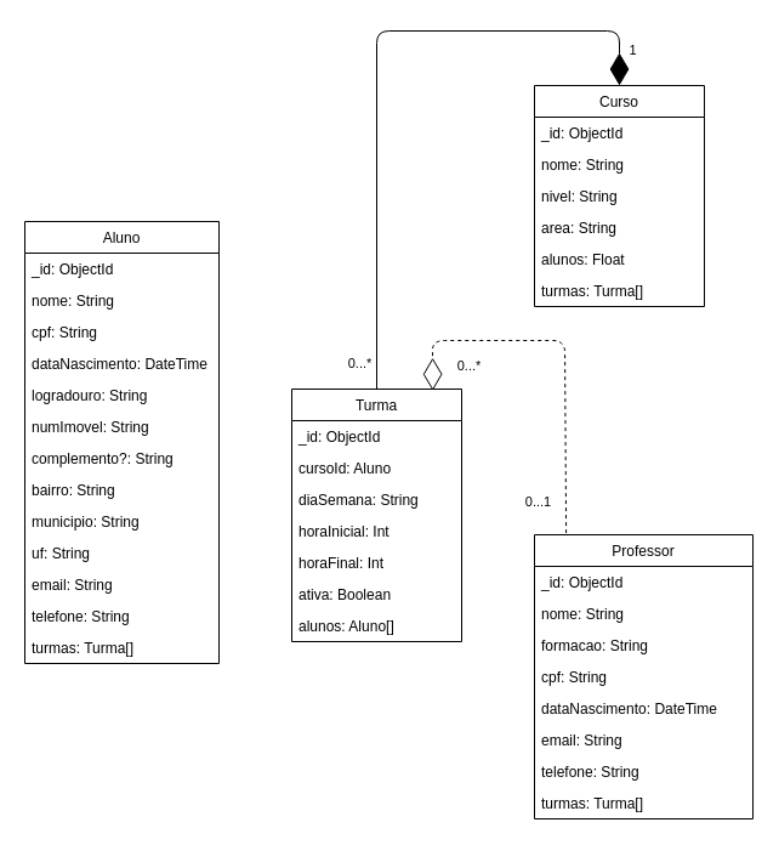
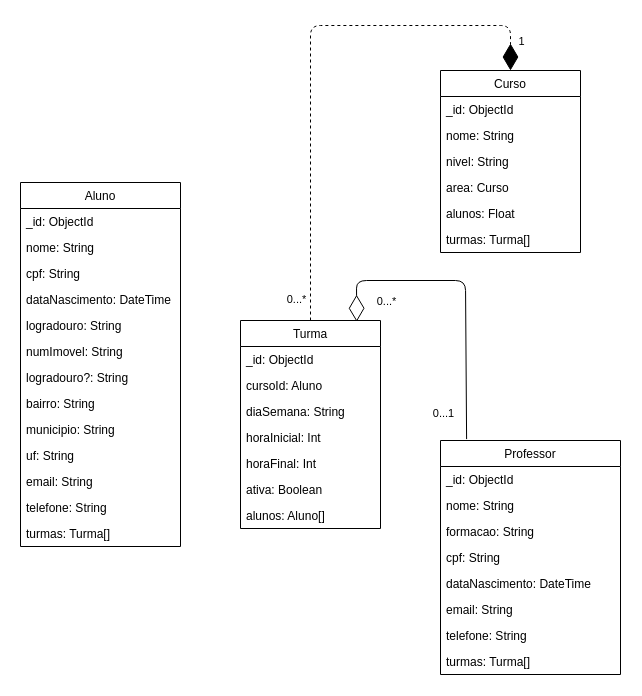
  <mxCell id="0" />
  <mxCell id="1" parent="0" />
  <mxCell id="2" value="Aluno" style="swimlane;fontStyle=0;childLayout=stackLayout;horizontal=1;startSize=26;fillColor=none;horizontalStack=0;resizeParent=1;resizeParentMax=0;resizeLast=0;collapsible=1;marginBottom=0;" parent="1" vertex="1"><mxGeometry x="20" y="177" width="160" height="364" as="geometry" /></mxCell>
  <mxCell id="3" value="_id: ObjectId" style="text;strokeColor=none;fillColor=none;align=left;verticalAlign=top;spacingLeft=4;spacingRight=4;overflow=hidden;rotatable=0;points=[[0,0.5],[1,0.5]];portConstraint=eastwest;" parent="2" vertex="1"><mxGeometry y="26" width="160" height="26" as="geometry" /></mxCell>
  <mxCell id="4" value="nome: String" style="text;strokeColor=none;fillColor=none;align=left;verticalAlign=top;spacingLeft=4;spacingRight=4;overflow=hidden;rotatable=0;points=[[0,0.5],[1,0.5]];portConstraint=eastwest;" parent="2" vertex="1"><mxGeometry y="52" width="160" height="26" as="geometry" /></mxCell>
  <mxCell id="5" value="cpf: String" style="text;strokeColor=none;fillColor=none;align=left;verticalAlign=top;spacingLeft=4;spacingRight=4;overflow=hidden;rotatable=0;points=[[0,0.5],[1,0.5]];portConstraint=eastwest;" parent="2" vertex="1"><mxGeometry y="78" width="160" height="26" as="geometry" /></mxCell>
  <mxCell id="6" value="dataNascimento: DateTime" style="text;strokeColor=none;fillColor=none;align=left;verticalAlign=top;spacingLeft=4;spacingRight=4;overflow=hidden;rotatable=0;points=[[0,0.5],[1,0.5]];portConstraint=eastwest;" parent="2" vertex="1"><mxGeometry y="104" width="160" height="26" as="geometry" /></mxCell>
  <mxCell id="7" value="logradouro: String" style="text;strokeColor=none;fillColor=none;align=left;verticalAlign=top;spacingLeft=4;spacingRight=4;overflow=hidden;rotatable=0;points=[[0,0.5],[1,0.5]];portConstraint=eastwest;" parent="2" vertex="1"><mxGeometry y="130" width="160" height="26" as="geometry" /></mxCell>
  <mxCell id="8" value="numImovel: String" style="text;strokeColor=none;fillColor=none;align=left;verticalAlign=top;spacingLeft=4;spacingRight=4;overflow=hidden;rotatable=0;points=[[0,0.5],[1,0.5]];portConstraint=eastwest;" parent="2" vertex="1"><mxGeometry y="156" width="160" height="26" as="geometry" /></mxCell>
- <mxCell id="9" value="complemento?: String" style="text;strokeColor=none;fillColor=none;align=left;verticalAlign=top;spacingLeft=4;spacingRight=4;overflow=hidden;rotatable=0;points=[[0,0.5],[1,0.5]];portConstraint=eastwest;" parent="2" vertex="1"><mxGeometry y="182" width="160" height="26" as="geometry" /></mxCell>
+ <mxCell id="9" value="logradouro?: String" style="text;strokeColor=none;fillColor=none;align=left;verticalAlign=top;spacingLeft=4;spacingRight=4;overflow=hidden;rotatable=0;points=[[0,0.5],[1,0.5]];portConstraint=eastwest;" parent="2" vertex="1"><mxGeometry y="182" width="160" height="26" as="geometry" /></mxCell>
  <mxCell id="10" value="bairro: String" style="text;strokeColor=none;fillColor=none;align=left;verticalAlign=top;spacingLeft=4;spacingRight=4;overflow=hidden;rotatable=0;points=[[0,0.5],[1,0.5]];portConstraint=eastwest;" parent="2" vertex="1"><mxGeometry y="208" width="160" height="26" as="geometry" /></mxCell>
  <mxCell id="11" value="municipio: String" style="text;strokeColor=none;fillColor=none;align=left;verticalAlign=top;spacingLeft=4;spacingRight=4;overflow=hidden;rotatable=0;points=[[0,0.5],[1,0.5]];portConstraint=eastwest;" parent="2" vertex="1"><mxGeometry y="234" width="160" height="26" as="geometry" /></mxCell>
  <mxCell id="12" value="uf: String" style="text;strokeColor=none;fillColor=none;align=left;verticalAlign=top;spacingLeft=4;spacingRight=4;overflow=hidden;rotatable=0;points=[[0,0.5],[1,0.5]];portConstraint=eastwest;" parent="2" vertex="1"><mxGeometry y="260" width="160" height="26" as="geometry" /></mxCell>
  <mxCell id="13" value="email: String" style="text;strokeColor=none;fillColor=none;align=left;verticalAlign=top;spacingLeft=4;spacingRight=4;overflow=hidden;rotatable=0;points=[[0,0.5],[1,0.5]];portConstraint=eastwest;" parent="2" vertex="1"><mxGeometry y="286" width="160" height="26" as="geometry" /></mxCell>
  <mxCell id="14" value="telefone: String" style="text;strokeColor=none;fillColor=none;align=left;verticalAlign=top;spacingLeft=4;spacingRight=4;overflow=hidden;rotatable=0;points=[[0,0.5],[1,0.5]];portConstraint=eastwest;" parent="2" vertex="1"><mxGeometry y="312" width="160" height="26" as="geometry" /></mxCell>
  <mxCell id="15" value="turmas: Turma[]" style="text;strokeColor=none;fillColor=none;align=left;verticalAlign=top;spacingLeft=4;spacingRight=4;overflow=hidden;rotatable=0;points=[[0,0.5],[1,0.5]];portConstraint=eastwest;" parent="2" vertex="1"><mxGeometry y="338" width="160" height="26" as="geometry" /></mxCell>
  <mxCell id="16" value="Professor" style="swimlane;fontStyle=0;childLayout=stackLayout;horizontal=1;startSize=26;fillColor=none;horizontalStack=0;resizeParent=1;resizeParentMax=0;resizeLast=0;collapsible=1;marginBottom=0;" parent="1" vertex="1"><mxGeometry x="440" y="435" width="180" height="234" as="geometry" /></mxCell>
  <mxCell id="17" value="_id: ObjectId" style="text;strokeColor=none;fillColor=none;align=left;verticalAlign=top;spacingLeft=4;spacingRight=4;overflow=hidden;rotatable=0;points=[[0,0.5],[1,0.5]];portConstraint=eastwest;" parent="16" vertex="1"><mxGeometry y="26" width="180" height="26" as="geometry" /></mxCell>
  <mxCell id="18" value="nome: String" style="text;strokeColor=none;fillColor=none;align=left;verticalAlign=top;spacingLeft=4;spacingRight=4;overflow=hidden;rotatable=0;points=[[0,0.5],[1,0.5]];portConstraint=eastwest;" parent="16" vertex="1"><mxGeometry y="52" width="180" height="26" as="geometry" /></mxCell>
  <mxCell id="19" value="formacao: String" style="text;strokeColor=none;fillColor=none;align=left;verticalAlign=top;spacingLeft=4;spacingRight=4;overflow=hidden;rotatable=0;points=[[0,0.5],[1,0.5]];portConstraint=eastwest;" parent="16" vertex="1"><mxGeometry y="78" width="180" height="26" as="geometry" /></mxCell>
  <mxCell id="20" value="cpf: String" style="text;strokeColor=none;fillColor=none;align=left;verticalAlign=top;spacingLeft=4;spacingRight=4;overflow=hidden;rotatable=0;points=[[0,0.5],[1,0.5]];portConstraint=eastwest;" parent="16" vertex="1"><mxGeometry y="104" width="180" height="26" as="geometry" /></mxCell>
  <mxCell id="21" value="dataNascimento: DateTime" style="text;strokeColor=none;fillColor=none;align=left;verticalAlign=top;spacingLeft=4;spacingRight=4;overflow=hidden;rotatable=0;points=[[0,0.5],[1,0.5]];portConstraint=eastwest;" parent="16" vertex="1"><mxGeometry y="130" width="180" height="26" as="geometry" /></mxCell>
  <mxCell id="22" value="email: String" style="text;strokeColor=none;fillColor=none;align=left;verticalAlign=top;spacingLeft=4;spacingRight=4;overflow=hidden;rotatable=0;points=[[0,0.5],[1,0.5]];portConstraint=eastwest;" parent="16" vertex="1"><mxGeometry y="156" width="180" height="26" as="geometry" /></mxCell>
  <mxCell id="23" value="telefone: String" style="text;strokeColor=none;fillColor=none;align=left;verticalAlign=top;spacingLeft=4;spacingRight=4;overflow=hidden;rotatable=0;points=[[0,0.5],[1,0.5]];portConstraint=eastwest;" parent="16" vertex="1"><mxGeometry y="182" width="180" height="26" as="geometry" /></mxCell>
  <mxCell id="24" value="turmas: Turma[]" style="text;strokeColor=none;fillColor=none;align=left;verticalAlign=top;spacingLeft=4;spacingRight=4;overflow=hidden;rotatable=0;points=[[0,0.5],[1,0.5]];portConstraint=eastwest;" vertex="1" parent="16"><mxGeometry y="208" width="180" height="26" as="geometry" /></mxCell>
  <mxCell id="25" value="Turma" style="swimlane;fontStyle=0;childLayout=stackLayout;horizontal=1;startSize=26;fillColor=none;horizontalStack=0;resizeParent=1;resizeParentMax=0;resizeLast=0;collapsible=1;marginBottom=0;" parent="1" vertex="1"><mxGeometry x="240" y="315" width="140" height="208" as="geometry" /></mxCell>
  <mxCell id="26" value="_id: ObjectId" style="text;strokeColor=none;fillColor=none;align=left;verticalAlign=top;spacingLeft=4;spacingRight=4;overflow=hidden;rotatable=0;points=[[0,0.5],[1,0.5]];portConstraint=eastwest;" parent="25" vertex="1"><mxGeometry y="26" width="140" height="26" as="geometry" /></mxCell>
  <mxCell id="27" value="cursoId: Aluno" style="text;strokeColor=none;fillColor=none;align=left;verticalAlign=top;spacingLeft=4;spacingRight=4;overflow=hidden;rotatable=0;points=[[0,0.5],[1,0.5]];portConstraint=eastwest;" parent="25" vertex="1"><mxGeometry y="52" width="140" height="26" as="geometry" /></mxCell>
  <mxCell id="28" value="diaSemana: String" style="text;strokeColor=none;fillColor=none;align=left;verticalAlign=top;spacingLeft=4;spacingRight=4;overflow=hidden;rotatable=0;points=[[0,0.5],[1,0.5]];portConstraint=eastwest;" parent="25" vertex="1"><mxGeometry y="78" width="140" height="26" as="geometry" /></mxCell>
  <mxCell id="29" value="horaInicial: Int" style="text;strokeColor=none;fillColor=none;align=left;verticalAlign=top;spacingLeft=4;spacingRight=4;overflow=hidden;rotatable=0;points=[[0,0.5],[1,0.5]];portConstraint=eastwest;" parent="25" vertex="1"><mxGeometry y="104" width="140" height="26" as="geometry" /></mxCell>
  <mxCell id="30" value="horaFinal: Int" style="text;strokeColor=none;fillColor=none;align=left;verticalAlign=top;spacingLeft=4;spacingRight=4;overflow=hidden;rotatable=0;points=[[0,0.5],[1,0.5]];portConstraint=eastwest;" parent="25" vertex="1"><mxGeometry y="130" width="140" height="26" as="geometry" /></mxCell>
  <mxCell id="31" value="ativa: Boolean" style="text;strokeColor=none;fillColor=none;align=left;verticalAlign=top;spacingLeft=4;spacingRight=4;overflow=hidden;rotatable=0;points=[[0,0.5],[1,0.5]];portConstraint=eastwest;" parent="25" vertex="1"><mxGeometry y="156" width="140" height="26" as="geometry" /></mxCell>
  <mxCell id="32" value="alunos: Aluno[]" style="text;strokeColor=none;fillColor=none;align=left;verticalAlign=top;spacingLeft=4;spacingRight=4;overflow=hidden;rotatable=0;points=[[0,0.5],[1,0.5]];portConstraint=eastwest;" vertex="1" parent="25"><mxGeometry y="182" width="140" height="26" as="geometry" /></mxCell>
  <mxCell id="33" value="Curso" style="swimlane;fontStyle=0;childLayout=stackLayout;horizontal=1;startSize=26;fillColor=none;horizontalStack=0;resizeParent=1;resizeParentMax=0;resizeLast=0;collapsible=1;marginBottom=0;" parent="1" vertex="1"><mxGeometry x="440" y="65" width="140" height="182" as="geometry" /></mxCell>
  <mxCell id="34" value="_id: ObjectId" style="text;strokeColor=none;fillColor=none;align=left;verticalAlign=top;spacingLeft=4;spacingRight=4;overflow=hidden;rotatable=0;points=[[0,0.5],[1,0.5]];portConstraint=eastwest;" parent="33" vertex="1"><mxGeometry y="26" width="140" height="26" as="geometry" /></mxCell>
  <mxCell id="35" value="nome: String" style="text;strokeColor=none;fillColor=none;align=left;verticalAlign=top;spacingLeft=4;spacingRight=4;overflow=hidden;rotatable=0;points=[[0,0.5],[1,0.5]];portConstraint=eastwest;" parent="33" vertex="1"><mxGeometry y="52" width="140" height="26" as="geometry" /></mxCell>
  <mxCell id="36" value="nivel: String" style="text;strokeColor=none;fillColor=none;align=left;verticalAlign=top;spacingLeft=4;spacingRight=4;overflow=hidden;rotatable=0;points=[[0,0.5],[1,0.5]];portConstraint=eastwest;" parent="33" vertex="1"><mxGeometry y="78" width="140" height="26" as="geometry" /></mxCell>
- <mxCell id="37" value="area: String" style="text;strokeColor=none;fillColor=none;align=left;verticalAlign=top;spacingLeft=4;spacingRight=4;overflow=hidden;rotatable=0;points=[[0,0.5],[1,0.5]];portConstraint=eastwest;" parent="33" vertex="1"><mxGeometry y="104" width="140" height="26" as="geometry" /></mxCell>
+ <mxCell id="37" value="area: Curso" style="text;strokeColor=none;fillColor=none;align=left;verticalAlign=top;spacingLeft=4;spacingRight=4;overflow=hidden;rotatable=0;points=[[0,0.5],[1,0.5]];portConstraint=eastwest;" parent="33" vertex="1"><mxGeometry y="104" width="140" height="26" as="geometry" /></mxCell>
  <mxCell id="38" value="alunos: Float" style="text;strokeColor=none;fillColor=none;align=left;verticalAlign=top;spacingLeft=4;spacingRight=4;overflow=hidden;rotatable=0;points=[[0,0.5],[1,0.5]];portConstraint=eastwest;" vertex="1" parent="33"><mxGeometry y="130" width="140" height="26" as="geometry" /></mxCell>
  <mxCell id="39" value="turmas: Turma[]" style="text;strokeColor=none;fillColor=none;align=left;verticalAlign=top;spacingLeft=4;spacingRight=4;overflow=hidden;rotatable=0;points=[[0,0.5],[1,0.5]];portConstraint=eastwest;" vertex="1" parent="33"><mxGeometry y="156" width="140" height="26" as="geometry" /></mxCell>
- <mxCell id="40" value="" style="endArrow=diamondThin;endFill=1;endSize=24;html=1;entryX=0.5;entryY=0;entryDx=0;entryDy=0;exitX=0.5;exitY=0;exitDx=0;exitDy=0;" parent="1" source="25" target="33" edge="1"><mxGeometry width="160" relative="1" as="geometry"><mxPoint x="310" y="270" as="sourcePoint" /><mxPoint x="510" y="60" as="targetPoint" /><Array as="points"><mxPoint x="310" y="20" /><mxPoint x="510" y="20" /></Array></mxGeometry></mxCell>
+ <mxCell id="40" value="" style="endArrow=diamondThin;endFill=1;endSize=24;html=1;entryX=0.5;entryY=0;entryDx=0;entryDy=0;exitX=0.5;exitY=0;exitDx=0;exitDy=0;dashed=1;" parent="1" source="25" target="33" edge="1"><mxGeometry width="160" relative="1" as="geometry"><mxPoint x="310" y="270" as="sourcePoint" /><mxPoint x="510" y="60" as="targetPoint" /><Array as="points"><mxPoint x="310" y="20" /><mxPoint x="510" y="20" /></Array></mxGeometry></mxCell>
  <mxCell id="41" value="0...*" style="edgeLabel;html=1;align=center;verticalAlign=middle;resizable=0;points=[];" parent="40" vertex="1" connectable="0"><mxGeometry x="-0.934" y="1" relative="1" as="geometry"><mxPoint x="-14" y="-4" as="offset" /></mxGeometry></mxCell>
  <mxCell id="42" value="1" style="edgeLabel;html=1;align=center;verticalAlign=middle;resizable=0;points=[];" parent="40" vertex="1" connectable="0"><mxGeometry x="0.82" y="1" relative="1" as="geometry"><mxPoint x="14" y="16" as="offset" /></mxGeometry></mxCell>
- <mxCell id="43" value="" style="endArrow=diamondThin;endFill=0;endSize=24;html=1;entryX=0.83;entryY=0.006;entryDx=0;entryDy=0;entryPerimeter=0;exitX=0.145;exitY=-0.006;exitDx=0;exitDy=0;exitPerimeter=0;dashed=1;" parent="1" source="16" target="25" edge="1"><mxGeometry width="160" relative="1" as="geometry"><mxPoint x="495" y="415" as="sourcePoint" /><mxPoint x="355" y="265" as="targetPoint" /><Array as="points"><mxPoint x="465" y="275" /><mxPoint x="356" y="275" /></Array></mxGeometry></mxCell>
+ <mxCell id="43" value="" style="endArrow=diamondThin;endFill=0;endSize=24;html=1;entryX=0.83;entryY=0.006;entryDx=0;entryDy=0;entryPerimeter=0;exitX=0.145;exitY=-0.006;exitDx=0;exitDy=0;exitPerimeter=0;" parent="1" source="16" target="25" edge="1"><mxGeometry width="160" relative="1" as="geometry"><mxPoint x="495" y="415" as="sourcePoint" /><mxPoint x="355" y="265" as="targetPoint" /><Array as="points"><mxPoint x="465" y="275" /><mxPoint x="356" y="275" /></Array></mxGeometry></mxCell>
  <mxCell id="44" value="0...*" style="edgeLabel;html=1;align=center;verticalAlign=middle;resizable=0;points=[];" parent="43" vertex="1" connectable="0"><mxGeometry x="0.712" y="1" relative="1" as="geometry"><mxPoint x="26" y="19" as="offset" /></mxGeometry></mxCell>
  <mxCell id="45" value="0...1" style="edgeLabel;html=1;align=center;verticalAlign=middle;resizable=0;points=[];" parent="43" vertex="1" connectable="0"><mxGeometry x="-0.806" relative="1" as="geometry"><mxPoint x="-23" y="4" as="offset" /></mxGeometry></mxCell>
